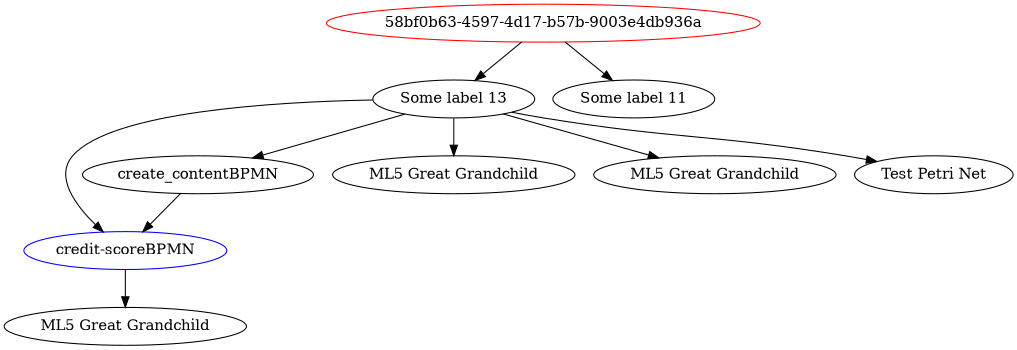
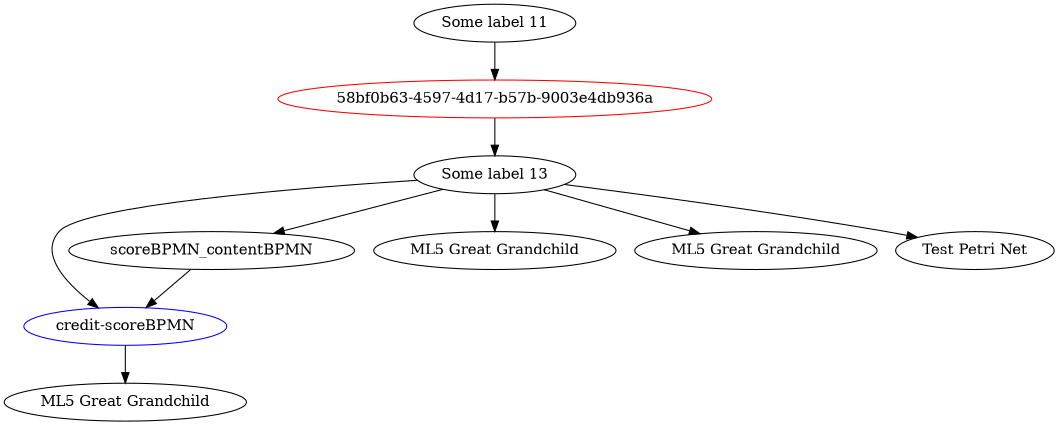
  digraph {
    n1 [color=blue label="credit-scoreBPMN"]
    n2 [label="ML5 Great Grandchild"]
    n3 [label="Some label 13"]
-   n4 [label=create_contentBPMN]
+   n4 [label=scoreBPMN_contentBPMN]
    n5 [label="ML5 Great Grandchild"]
    n6 [label="ML5 Great Grandchild"]
    n7 [label="Test Petri Net"]
    "58bf0b63-4597-4d17-b57b-9003e4db936a" [color=red]
    n9 [label="Some label 11"]
    n1 -> n2
    n3 -> n1
    n3 -> n4
    n3 -> n5
    n3 -> n6
    n3 -> n7
    n4 -> n1
    "58bf0b63-4597-4d17-b57b-9003e4db936a" -> n3
-   "58bf0b63-4597-4d17-b57b-9003e4db936a" -> n9
+   n9 -> "58bf0b63-4597-4d17-b57b-9003e4db936a"
  }
